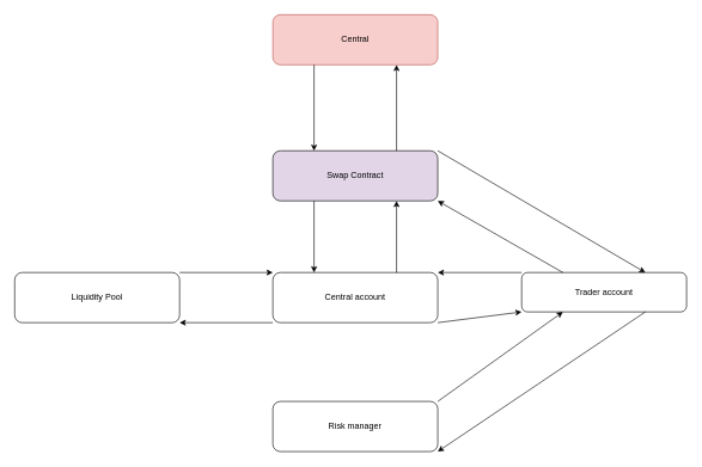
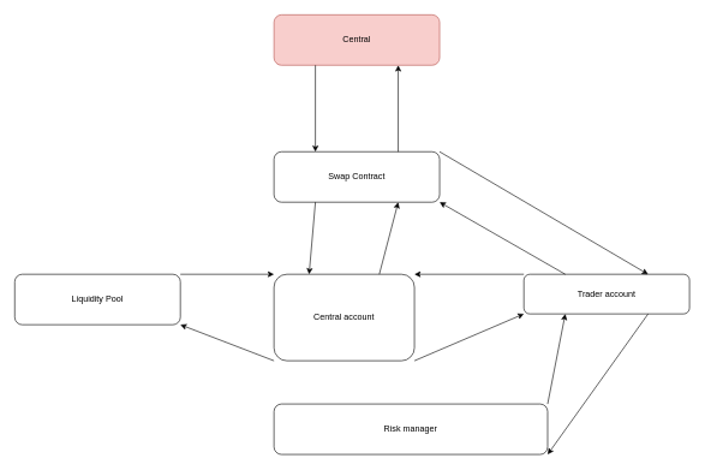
  <mxCell id="0" />
  <mxCell id="1" parent="0" />
  <mxCell id="2" value="Liquidity Pool" style="rounded=1;whiteSpace=wrap;html=1;" parent="1" vertex="1"><mxGeometry x="20" y="380" width="230" height="70" as="geometry" /></mxCell>
- <mxCell id="3" value="Swap Contract" style="rounded=1;whiteSpace=wrap;html=1;fillColor=#e1d5e7;" parent="1" vertex="1"><mxGeometry x="380" y="210" width="230" height="70" as="geometry" /></mxCell>
+ <mxCell id="3" value="Swap Contract" style="rounded=1;whiteSpace=wrap;html=1;" parent="1" vertex="1"><mxGeometry x="380" y="210" width="230" height="70" as="geometry" /></mxCell>
  <mxCell id="4" value="Trader account" style="rounded=1;whiteSpace=wrap;html=1;" parent="1" vertex="1"><mxGeometry x="727" y="380" width="230" height="55" as="geometry" /></mxCell>
- <mxCell id="5" value="Central account" style="rounded=1;whiteSpace=wrap;html=1;" parent="1" vertex="1"><mxGeometry x="380" y="380" width="230" height="70" as="geometry" /></mxCell>
+ <mxCell id="5" value="Central account" style="rounded=1;whiteSpace=wrap;html=1;" parent="1" vertex="1"><mxGeometry x="380" y="380" width="195" height="120" as="geometry" /></mxCell>
  <mxCell id="6" value="Central" style="rounded=1;whiteSpace=wrap;html=1;fillColor=#f8cecc;strokeColor=#b85450;" parent="1" vertex="1"><mxGeometry x="380" y="20" width="230" height="70" as="geometry" /></mxCell>
  <mxCell id="7" value="" style="endArrow=classic;html=1;rounded=0;exitX=1;exitY=0;exitDx=0;exitDy=0;entryX=0;entryY=0;entryDx=0;entryDy=0;" parent="1" source="2" target="5" edge="1"><mxGeometry width="50" height="50" relative="1" as="geometry"><mxPoint x="347" y="260" as="sourcePoint" /><mxPoint x="397" y="210" as="targetPoint" /></mxGeometry></mxCell>
  <mxCell id="8" value="" style="endArrow=classic;html=1;rounded=0;exitX=0;exitY=0;exitDx=0;exitDy=0;entryX=1;entryY=0;entryDx=0;entryDy=0;" parent="1" source="4" target="5" edge="1"><mxGeometry width="50" height="50" relative="1" as="geometry"><mxPoint x="737" y="380" as="sourcePoint" /><mxPoint x="787" y="330" as="targetPoint" /></mxGeometry></mxCell>
  <mxCell id="9" value="" style="endArrow=classic;html=1;rounded=0;exitX=0;exitY=1;exitDx=0;exitDy=0;entryX=1;entryY=1;entryDx=0;entryDy=0;" parent="1" source="5" target="2" edge="1"><mxGeometry width="50" height="50" relative="1" as="geometry"><mxPoint x="337" y="510" as="sourcePoint" /><mxPoint x="387" y="460" as="targetPoint" /></mxGeometry></mxCell>
  <mxCell id="10" value="" style="endArrow=classic;html=1;rounded=0;exitX=1;exitY=1;exitDx=0;exitDy=0;entryX=0;entryY=1;entryDx=0;entryDy=0;" parent="1" source="5" target="4" edge="1"><mxGeometry width="50" height="50" relative="1" as="geometry"><mxPoint x="567" y="530" as="sourcePoint" /><mxPoint x="617" y="480" as="targetPoint" /></mxGeometry></mxCell>
  <mxCell id="11" value="" style="endArrow=classic;html=1;rounded=0;exitX=0.75;exitY=0;exitDx=0;exitDy=0;entryX=0.75;entryY=1;entryDx=0;entryDy=0;" parent="1" source="5" target="3" edge="1"><mxGeometry width="50" height="50" relative="1" as="geometry"><mxPoint x="327" y="350" as="sourcePoint" /><mxPoint x="377" y="300" as="targetPoint" /></mxGeometry></mxCell>
  <mxCell id="12" value="" style="endArrow=classic;html=1;rounded=0;exitX=0.25;exitY=1;exitDx=0;exitDy=0;entryX=0.25;entryY=0;entryDx=0;entryDy=0;" parent="1" source="3" target="5" edge="1"><mxGeometry width="50" height="50" relative="1" as="geometry"><mxPoint x="167" y="300" as="sourcePoint" /><mxPoint x="217" y="250" as="targetPoint" /></mxGeometry></mxCell>
  <mxCell id="13" value="" style="endArrow=classic;html=1;rounded=0;exitX=0.75;exitY=0;exitDx=0;exitDy=0;entryX=0.75;entryY=1;entryDx=0;entryDy=0;" parent="1" source="3" target="6" edge="1"><mxGeometry width="50" height="50" relative="1" as="geometry"><mxPoint x="587" y="180" as="sourcePoint" /><mxPoint x="637" y="130" as="targetPoint" /></mxGeometry></mxCell>
  <mxCell id="14" value="" style="endArrow=classic;html=1;rounded=0;exitX=0.25;exitY=1;exitDx=0;exitDy=0;entryX=0.25;entryY=0;entryDx=0;entryDy=0;" parent="1" source="6" target="3" edge="1"><mxGeometry width="50" height="50" relative="1" as="geometry"><mxPoint x="317" y="200" as="sourcePoint" /><mxPoint x="367" y="150" as="targetPoint" /></mxGeometry></mxCell>
  <mxCell id="15" value="" style="endArrow=classic;html=1;rounded=0;exitX=0.25;exitY=0;exitDx=0;exitDy=0;entryX=1;entryY=1;entryDx=0;entryDy=0;" parent="1" source="4" target="3" edge="1"><mxGeometry width="50" height="50" relative="1" as="geometry"><mxPoint x="807" y="300" as="sourcePoint" /><mxPoint x="857" y="250" as="targetPoint" /></mxGeometry></mxCell>
  <mxCell id="16" value="" style="endArrow=classic;html=1;rounded=0;exitX=1;exitY=0;exitDx=0;exitDy=0;entryX=0.75;entryY=0;entryDx=0;entryDy=0;" parent="1" source="3" target="4" edge="1"><mxGeometry width="50" height="50" relative="1" as="geometry"><mxPoint x="747" y="280" as="sourcePoint" /><mxPoint x="797" y="230" as="targetPoint" /></mxGeometry></mxCell>
- <mxCell id="17" value="Risk manager" style="rounded=1;whiteSpace=wrap;html=1;" vertex="1" parent="1"><mxGeometry x="380" y="560" width="230" height="70" as="geometry" /></mxCell>
+ <mxCell id="17" value="Risk manager" style="rounded=1;whiteSpace=wrap;html=1;" vertex="1" parent="1"><mxGeometry x="380" y="560" width="380" height="70" as="geometry" /></mxCell>
  <mxCell id="18" value="" style="endArrow=classic;html=1;rounded=0;exitX=1;exitY=0;exitDx=0;exitDy=0;entryX=0.25;entryY=1;entryDx=0;entryDy=0;" edge="1" parent="1" source="17" target="4"><mxGeometry width="50" height="50" relative="1" as="geometry"><mxPoint x="737" y="580" as="sourcePoint" /><mxPoint x="787" y="530" as="targetPoint" /></mxGeometry></mxCell>
  <mxCell id="19" value="" style="endArrow=classic;html=1;rounded=0;exitX=0.75;exitY=1;exitDx=0;exitDy=0;entryX=1;entryY=1;entryDx=0;entryDy=0;" edge="1" parent="1" source="4" target="17"><mxGeometry width="50" height="50" relative="1" as="geometry"><mxPoint x="777" y="600" as="sourcePoint" /><mxPoint x="827" y="550" as="targetPoint" /></mxGeometry></mxCell>
